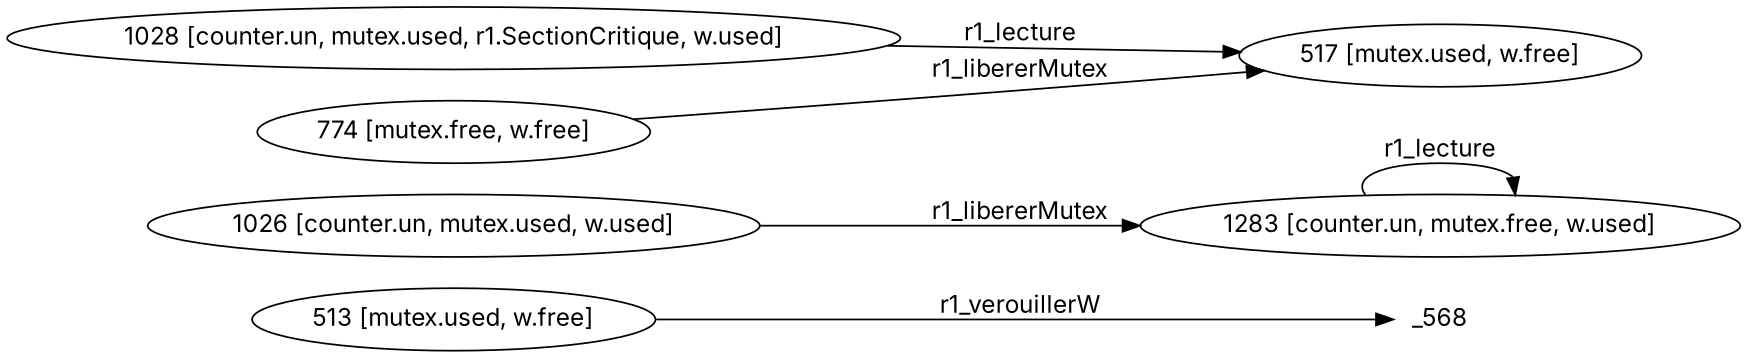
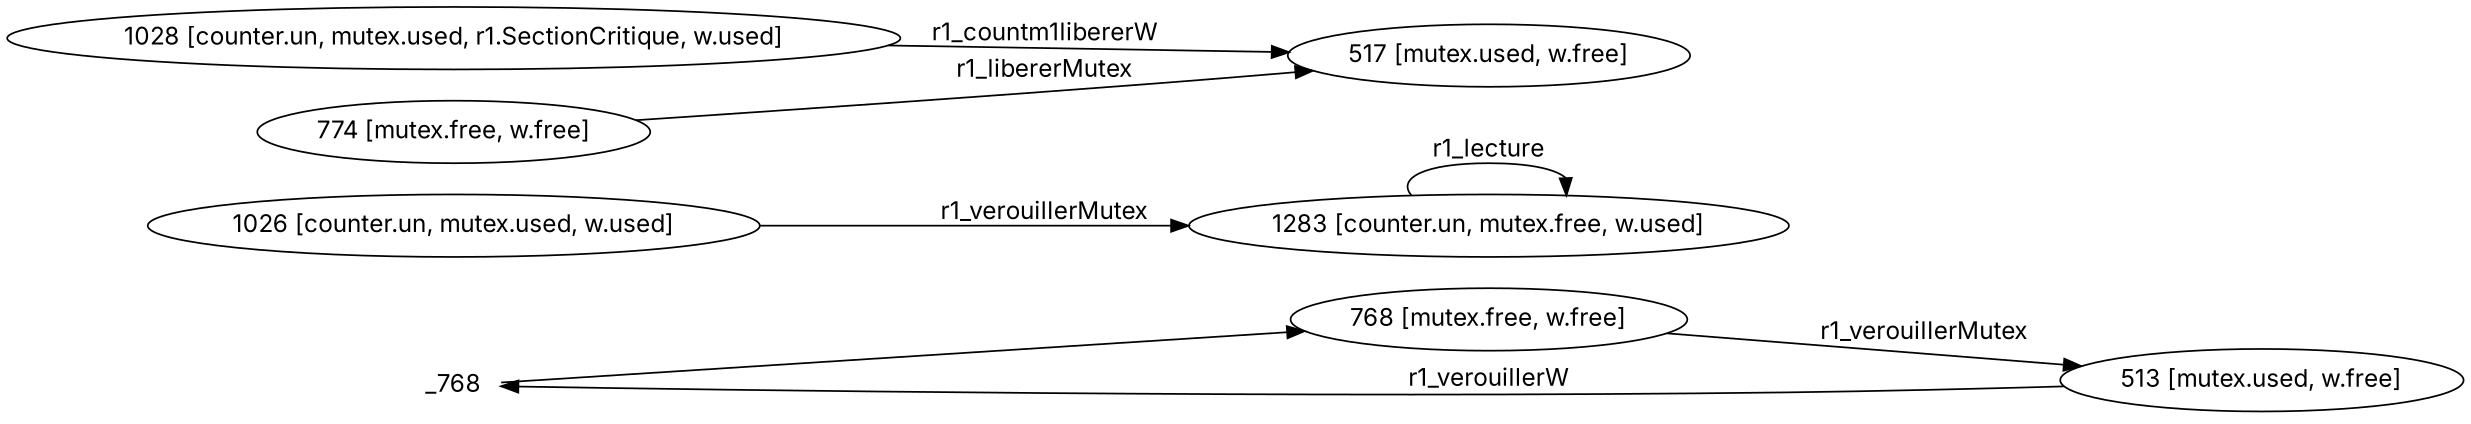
  digraph {
    fontname=Inter
    rankdir=LR
    node [fontname=Inter]
    edge [fontname=Inter]
-   _768 [shape=none label=_568]
+   _768 [shape=none]
+   n2 [label="768 [mutex.free, w.free]"]
    n3 [label="513 [mutex.used, w.free]"]
    n4 [label="1283 [counter.un, mutex.free, w.used]"]
    n5 [label="1028 [counter.un, mutex.used, r1.SectionCritique, w.used]"]
    n6 [label="517 [mutex.used, w.free]"]
    n7 [label="1026 [counter.un, mutex.used, w.used]"]
    n8 [label="774 [mutex.free, w.free]"]
+   _768 -> n2
+   n2 -> n3 [label=r1_verouillerMutex]
    n3 -> _768 [label=r1_verouillerW]
    n4 -> n4 [label=r1_lecture]
-   n5 -> n6 [label=r1_lecture]
-   n7 -> n4 [label=r1_libererMutex]
+   n5 -> n6 [label=r1_countm1libererW]
+   n7 -> n4 [label=r1_verouillerMutex]
    n8 -> n6 [label=r1_libererMutex]
  }
